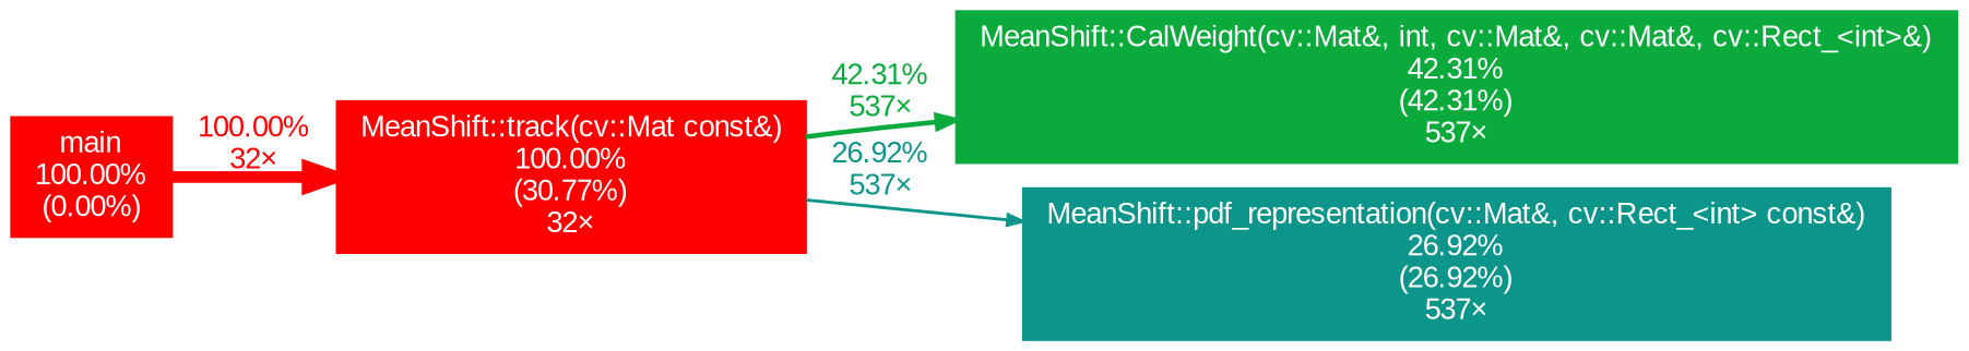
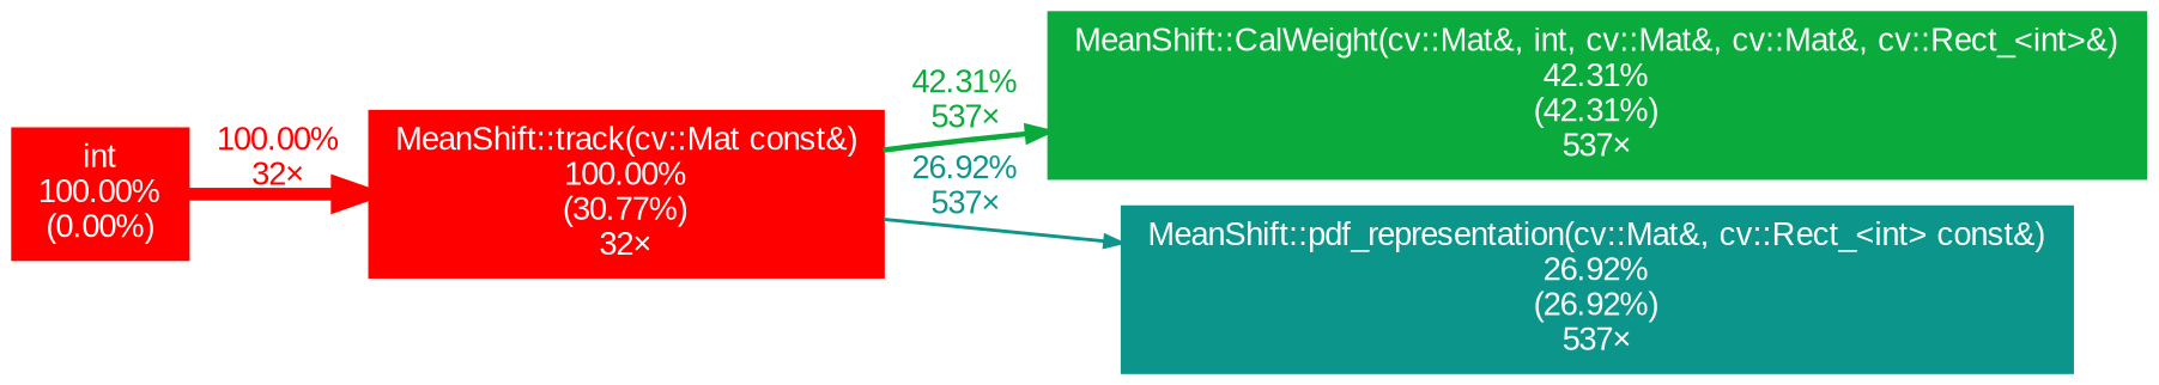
  digraph {
    fontname=Arial
    nodesep=0.125
    ranksep=0.25
    rankdir=LR
    node [color="#ff0000" fontcolor="#ffffff" fontname=Arial fontsize=10.00 shape=box style=filled]
    edge [fontname=Arial fontsize=10.00]
-   n1 [height=0 label="main\n100.00%\n(0.00%)" width=0]
+   n1 [height=0 label="int\n100.00%\n(0.00%)" width=0]
    n2 [height=0 label="MeanShift::track(cv::Mat const&)\n100.00%\n(30.77%)\n32×" width=0]
    n3 [color="#0aab3c" height=0 label="MeanShift::CalWeight(cv::Mat&, int, cv::Mat&, cv::Mat&, cv::Rect_<int>&)\n42.31%\n(42.31%)\n537×" width=0]
    n4 [color="#0c968b" height=0 label="MeanShift::pdf_representation(cv::Mat&, cv::Rect_<int> const&)\n26.92%\n(26.92%)\n537×" width=0]
    n1 -> n2 [arrowsize=1.00 color="#ff0000" fontcolor="#ff0000" label="100.00%\n32×" labeldistance=4.00 penwidth=4.00]
    n2 -> n3 [arrowsize=0.65 color="#0aab3c" fontcolor="#0aab3c" label="42.31%\n537×" labeldistance=1.69 penwidth=1.69]
    n2 -> n4 [arrowsize=0.52 color="#0c968b" fontcolor="#0c968b" label="26.92%\n537×" labeldistance=1.08 penwidth=1.08]
  }
